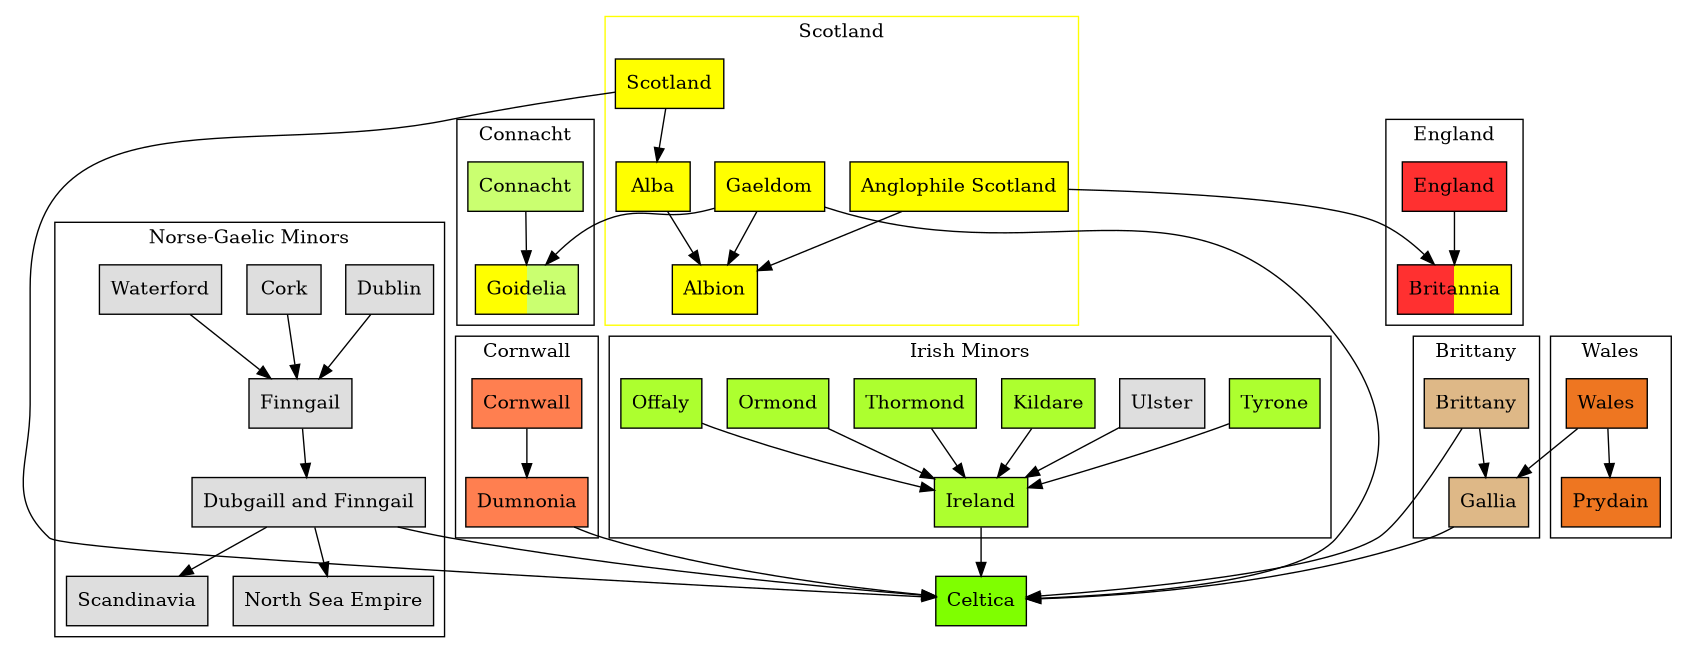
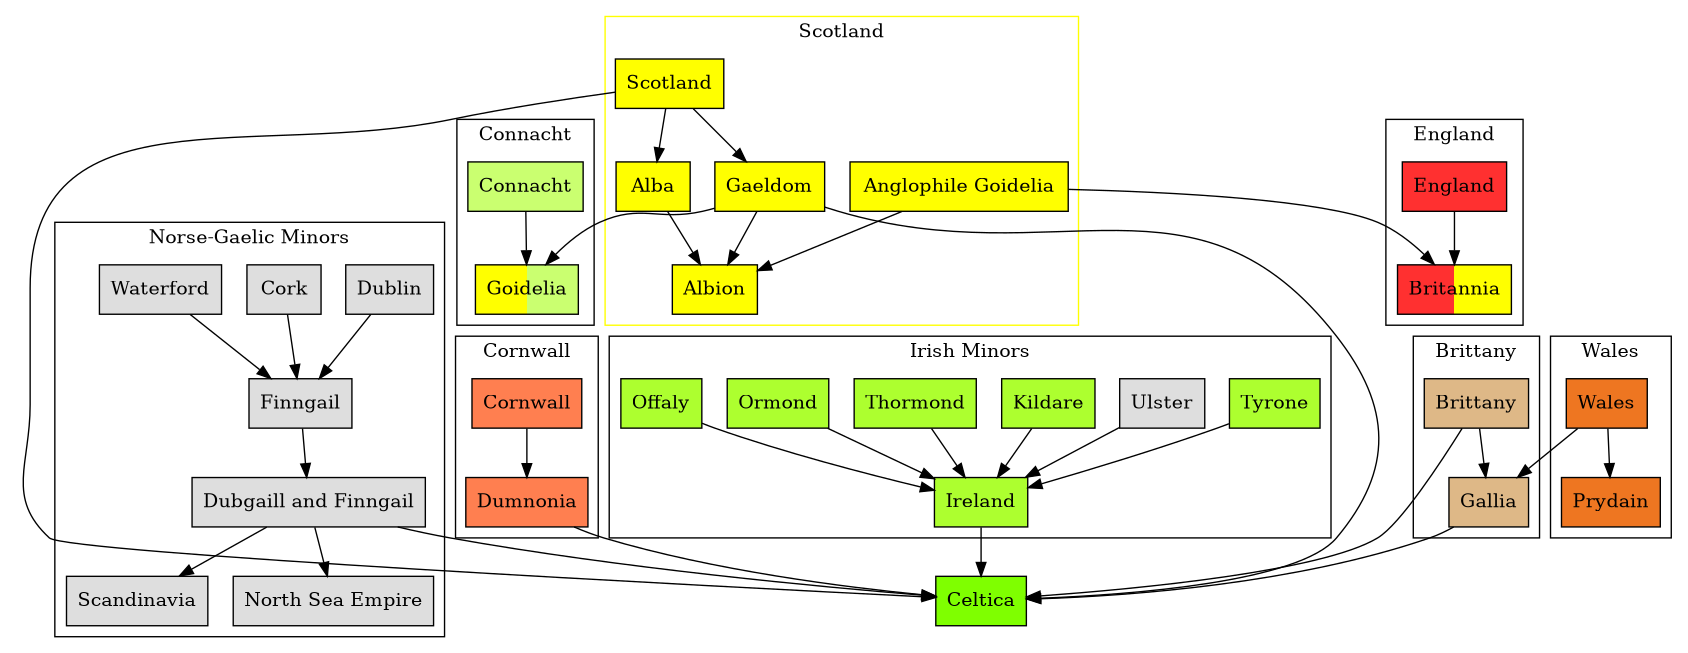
  digraph {
    node [fillcolor=gray87 shape=rectangle style=filled]
    n1 [fillcolor=yellow label=Scotland]
-   n2 [fillcolor=yellow label="Anglophile Scotland"]
+   n2 [fillcolor=yellow label="Anglophile Goidelia"]
    n3 [fillcolor=yellow label=Alba]
    n4 [fillcolor=yellow label=Gaeldom]
    Albion [fillcolor=yellow]
    n6 [fillcolor="firebrick1;0.5:yellow" label=Britannia]
    n7 [fillcolor=firebrick1 label=England]
    Tyrone [fillcolor=greenyellow]
    Ireland [fillcolor=greenyellow]
    Ulster
    Kildare [fillcolor=greenyellow]
    Thormond [fillcolor=greenyellow]
    Ormond [fillcolor=greenyellow]
    Offaly [fillcolor=greenyellow]
    n15 [fillcolor="yellow;0.5:darkolivegreen1" label=Goidelia]
    Connacht [fillcolor=darkolivegreen1]
    Cork
    Finngail
    "Dubgaill and Finngail"
    Waterford
    Dublin
    Scandinavia
    "North Sea Empire"
    Wales [fillcolor=chocolate2]
    Prydain [fillcolor=chocolate2]
    Cornwall [fillcolor=coral]
    Dumnonia [fillcolor=coral]
    Brittany [fillcolor=burlywood]
    Gallia [fillcolor=burlywood]
    n30 [fillcolor=chartreuse label=Celtica]
    subgraph cluster_1 {
      color=yellow
      label=Scotland
      n1
      n2
      n3
      n4
      Albion
    }
    subgraph cluster_2 {
      label=England
      n6
      n7
    }
    subgraph cluster_3 {
      label="Irish Minors"
      Tyrone
      Ireland
      Ulster
      Kildare
      Thormond
      Ormond
      Offaly
    }
    subgraph cluster_4 {
      label=Connacht
      n15
      Connacht
    }
    subgraph cluster_5 {
      label="Norse-Gaelic Minors"
      Cork
      Finngail
      "Dubgaill and Finngail"
      Waterford
      Dublin
      Scandinavia
      "North Sea Empire"
    }
    subgraph cluster_6 {
      label=Wales
      Wales
      Prydain
    }
    subgraph cluster_7 {
      label=Cornwall
      Cornwall
      Dumnonia
    }
    subgraph cluster_8 {
      label=Brittany
      Brittany
      Gallia
    }
    n1 -> n3
+   n1 -> n4
    n1 -> n30
    n2 -> Albion
    n2 -> n6
    n3 -> Albion
    n4 -> Albion
    n4 -> n15
    n4 -> n30
    Albion -> Offaly [style=invis]
    n7 -> n6
    Tyrone -> Ireland
    Ireland -> n30
    Ulster -> Ireland
    Kildare -> Ireland
    Thormond -> Ireland
    Ormond -> Ireland
    Offaly -> Ireland
    n15 -> Cornwall [style=invis]
    Connacht -> n15
    Cork -> Finngail
    Finngail -> "Dubgaill and Finngail"
    "Dubgaill and Finngail" -> Scandinavia
    "Dubgaill and Finngail" -> "North Sea Empire"
    "Dubgaill and Finngail" -> n30
    Waterford -> Finngail
    Dublin -> Finngail
    Wales -> Prydain
    Wales -> Gallia
    Cornwall -> Dumnonia
    Dumnonia -> n30
    Brittany -> Gallia
    Brittany -> n30
    Gallia -> n30
  }
